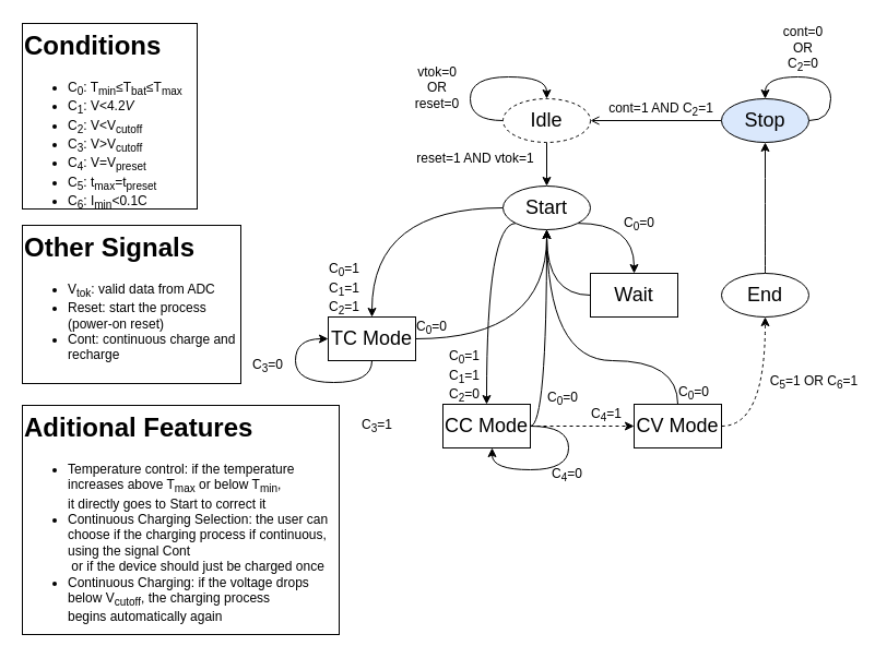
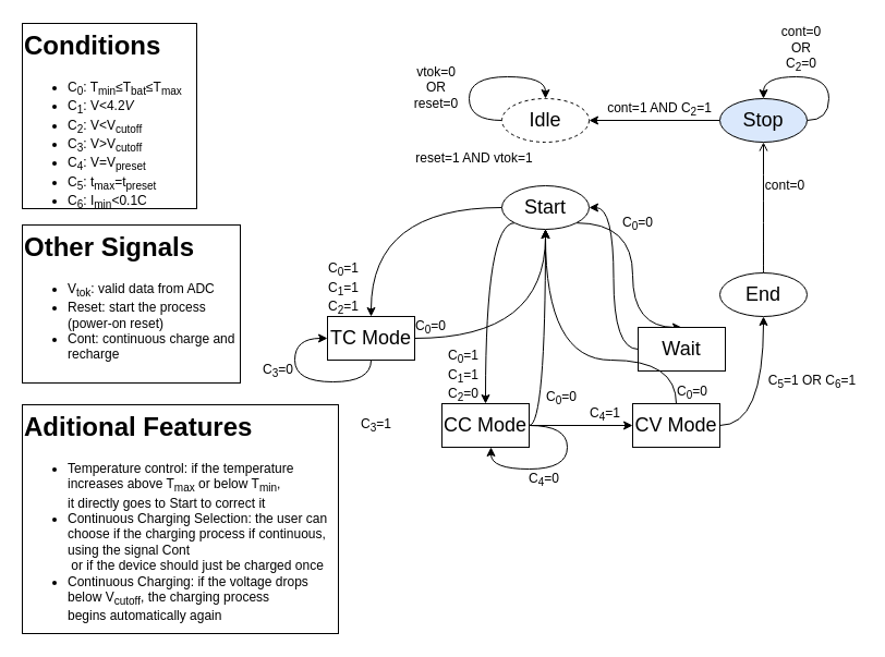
  <mxCell id="0" />
  <mxCell id="1" parent="0" />
- <mxCell id="2" style="edgeStyle=orthogonalEdgeStyle;rounded=0;orthogonalLoop=1;jettySize=auto;html=1;entryX=0.5;entryY=0;entryDx=0;entryDy=0;" parent="1" source="4" target="10" edge="1"><mxGeometry relative="1" as="geometry" /></mxCell>
  <mxCell id="3" style="edgeStyle=orthogonalEdgeStyle;rounded=0;orthogonalLoop=1;jettySize=auto;html=1;entryX=0.5;entryY=0;entryDx=0;entryDy=0;curved=1;" parent="1" source="4" target="4" edge="1"><mxGeometry relative="1" as="geometry"><mxPoint x="450" y="70" as="targetPoint" /><Array as="points"><mxPoint x="430" y="110" /><mxPoint x="430" y="70" /><mxPoint x="500" y="70" /></Array></mxGeometry></mxCell>
  <mxCell id="4" value="&lt;font style=&quot;font-size: 18px;&quot;&gt;Idle&lt;/font&gt;" style="ellipse;whiteSpace=wrap;html=1;dashed=1;" parent="1" vertex="1"><mxGeometry x="460" y="90" width="80" height="40" as="geometry" /></mxCell>
  <mxCell id="5" value="&lt;h1 style=&quot;margin-top: 0px;&quot;&gt;Conditions&lt;/h1&gt;&lt;ul&gt;&lt;li&gt;C&lt;sub&gt;0&lt;/sub&gt;: T&lt;sub&gt;min&lt;/sub&gt;≤T&lt;sub&gt;bat&lt;/sub&gt;≤T&lt;sub&gt;max&lt;/sub&gt;&lt;/li&gt;&lt;li&gt;C&lt;sub&gt;1&lt;/sub&gt;: V&amp;lt;4.2&lt;i&gt;V&lt;/i&gt;&lt;/li&gt;&lt;li&gt;C&lt;sub&gt;2&lt;/sub&gt;: V&amp;lt;V&lt;sub&gt;cutoff&lt;/sub&gt;&lt;/li&gt;&lt;li&gt;C&lt;sub&gt;3&lt;/sub&gt;: V&amp;gt;V&lt;sub&gt;cutoff&lt;/sub&gt;&lt;/li&gt;&lt;li&gt;C&lt;sub&gt;4&lt;/sub&gt;: V=V&lt;sub&gt;preset&lt;/sub&gt;&lt;/li&gt;&lt;li&gt;C&lt;sub&gt;5&lt;/sub&gt;: t&lt;sub&gt;max&lt;/sub&gt;=t&lt;sub&gt;preset&lt;/sub&gt;&lt;/li&gt;&lt;li&gt;C&lt;sub&gt;6&lt;/sub&gt;: I&lt;sub&gt;min&lt;/sub&gt;&amp;lt;0.1C&lt;br&gt;&lt;/li&gt;&lt;/ul&gt;" style="text;html=1;whiteSpace=wrap;overflow=hidden;rounded=0;strokeColor=default;fillColor=default;" parent="1" vertex="1"><mxGeometry x="20" y="21" width="160" height="170" as="geometry" /></mxCell>
  <mxCell id="6" style="edgeStyle=orthogonalEdgeStyle;rounded=0;orthogonalLoop=1;jettySize=auto;html=1;exitX=1;exitY=1;exitDx=0;exitDy=0;entryX=0.5;entryY=0;entryDx=0;entryDy=0;curved=1;" parent="1" source="10" target="12" edge="1"><mxGeometry relative="1" as="geometry"><Array as="points"><mxPoint x="580" y="204" /></Array></mxGeometry></mxCell>
  <mxCell id="7" style="edgeStyle=orthogonalEdgeStyle;rounded=0;orthogonalLoop=1;jettySize=auto;html=1;entryX=0;entryY=0.5;entryDx=0;entryDy=0;startArrow=classic;startFill=1;endArrow=none;endFill=0;curved=1;" parent="1" source="10" target="12" edge="1"><mxGeometry relative="1" as="geometry" /></mxCell>
  <mxCell id="8" style="edgeStyle=orthogonalEdgeStyle;rounded=0;orthogonalLoop=1;jettySize=auto;html=1;exitX=0;exitY=1;exitDx=0;exitDy=0;curved=1;entryX=0.5;entryY=0;entryDx=0;entryDy=0;" parent="1" source="10" target="16" edge="1"><mxGeometry relative="1" as="geometry"><Array as="points"><mxPoint x="445" y="204" /></Array><mxPoint x="450" y="350" as="targetPoint" /></mxGeometry></mxCell>
  <mxCell id="9" style="edgeStyle=orthogonalEdgeStyle;rounded=0;orthogonalLoop=1;jettySize=auto;html=1;entryX=0.5;entryY=0;entryDx=0;entryDy=0;curved=1;" parent="1" source="10" target="20" edge="1"><mxGeometry relative="1" as="geometry" /></mxCell>
  <mxCell id="10" value="&lt;font style=&quot;font-size: 18px;&quot;&gt;Start&lt;/font&gt;" style="ellipse;whiteSpace=wrap;html=1;" parent="1" vertex="1"><mxGeometry x="460" y="170" width="80" height="40" as="geometry" /></mxCell>
  <mxCell id="11" value="&lt;div&gt;C&lt;sub&gt;0&lt;/sub&gt;=1&lt;/div&gt;&lt;div&gt;C&lt;sub&gt;1&lt;/sub&gt;=1&lt;/div&gt;&lt;div&gt;C&lt;sub&gt;2&lt;/sub&gt;=1&lt;br&gt;&lt;/div&gt;" style="text;html=1;align=center;verticalAlign=middle;whiteSpace=wrap;rounded=0;" parent="1" vertex="1"><mxGeometry x="300" y="240" width="30" height="50" as="geometry" /></mxCell>
- <mxCell id="12" value="&lt;font style=&quot;font-size: 18px;&quot;&gt;Wait&lt;/font&gt;" style="whiteSpace=wrap;html=1;rounded=0;" parent="1" vertex="1"><mxGeometry x="540" y="250" width="80" height="40" as="geometry" /></mxCell>
- <mxCell id="14" style="edgeStyle=orthogonalEdgeStyle;rounded=0;orthogonalLoop=1;jettySize=auto;html=1;dashed=1;" parent="1" source="16" target="23" edge="1"><mxGeometry relative="1" as="geometry" /></mxCell>
+ <mxCell id="12" value="&lt;font style=&quot;font-size: 18px;&quot;&gt;Wait&lt;/font&gt;" style="whiteSpace=wrap;html=1;rounded=0;" parent="1" vertex="1"><mxGeometry x="585" y="300" width="80" height="40" as="geometry" /></mxCell>
+ <mxCell id="13" value="cont=0" style="text;html=1;align=center;verticalAlign=middle;whiteSpace=wrap;rounded=0;" parent="1" vertex="1"><mxGeometry x="700" y="160" width="40" height="20" as="geometry" /></mxCell>
+ <mxCell id="14" style="edgeStyle=orthogonalEdgeStyle;rounded=0;orthogonalLoop=1;jettySize=auto;html=1;" parent="1" source="16" target="23" edge="1"><mxGeometry relative="1" as="geometry" /></mxCell>
  <mxCell id="15" style="edgeStyle=orthogonalEdgeStyle;rounded=0;orthogonalLoop=1;jettySize=auto;html=1;entryX=0.5;entryY=1;entryDx=0;entryDy=0;curved=1;" parent="1" source="16" target="10" edge="1"><mxGeometry relative="1" as="geometry"><Array as="points"><mxPoint x="500" y="390" /></Array></mxGeometry></mxCell>
  <mxCell id="16" value="&lt;font style=&quot;font-size: 18px;&quot;&gt;CC Mode&lt;/font&gt;" style="whiteSpace=wrap;html=1;rounded=0;" parent="1" vertex="1"><mxGeometry x="405" y="370" width="80" height="40" as="geometry" /></mxCell>
- <mxCell id="17" style="edgeStyle=orthogonalEdgeStyle;rounded=0;orthogonalLoop=1;jettySize=auto;html=1;entryX=0.5;entryY=1;entryDx=0;entryDy=0;curved=1;" parent="1" source="18" target="37" edge="1"><mxGeometry relative="1" as="geometry" /></mxCell>
+ <mxCell id="17" style="edgeStyle=orthogonalEdgeStyle;rounded=0;orthogonalLoop=1;jettySize=auto;html=1;entryX=0.5;entryY=1;entryDx=0;entryDy=0;curved=1;endArrow=open;" parent="1" source="18" target="37" edge="1"><mxGeometry relative="1" as="geometry" /></mxCell>
  <mxCell id="18" value="&lt;font style=&quot;font-size: 18px;&quot;&gt;End&lt;/font&gt;" style="ellipse;whiteSpace=wrap;html=1;" parent="1" vertex="1"><mxGeometry x="660" y="250" width="80" height="40" as="geometry" /></mxCell>
  <mxCell id="19" style="edgeStyle=orthogonalEdgeStyle;rounded=0;orthogonalLoop=1;jettySize=auto;html=1;entryX=0.5;entryY=1;entryDx=0;entryDy=0;curved=1;" parent="1" source="20" target="10" edge="1"><mxGeometry relative="1" as="geometry" /></mxCell>
  <mxCell id="20" value="&lt;font style=&quot;font-size: 18px;&quot;&gt;TC Mode&lt;/font&gt;" style="whiteSpace=wrap;html=1;rounded=0;" parent="1" vertex="1"><mxGeometry x="300" y="290" width="80" height="40" as="geometry" /></mxCell>
- <mxCell id="21" style="edgeStyle=orthogonalEdgeStyle;rounded=0;orthogonalLoop=1;jettySize=auto;html=1;curved=1;entryX=0.5;entryY=1;entryDx=0;entryDy=0;dashed=1;" parent="1" source="23" target="18" edge="1"><mxGeometry relative="1" as="geometry"><Array as="points"><mxPoint x="700" y="390" /></Array></mxGeometry></mxCell>
- <mxCell id="22" style="edgeStyle=orthogonalEdgeStyle;rounded=0;orthogonalLoop=1;jettySize=auto;html=1;entryX=0.5;entryY=1;entryDx=0;entryDy=0;curved=1;endArrow=none;" parent="1" source="23" target="10" edge="1"><mxGeometry relative="1" as="geometry"><Array as="points"><mxPoint x="620" y="330" /><mxPoint x="500" y="330" /></Array></mxGeometry></mxCell>
+ <mxCell id="21" style="edgeStyle=orthogonalEdgeStyle;rounded=0;orthogonalLoop=1;jettySize=auto;html=1;curved=1;entryX=0.5;entryY=1;entryDx=0;entryDy=0;" parent="1" source="23" target="18" edge="1"><mxGeometry relative="1" as="geometry"><Array as="points"><mxPoint x="700" y="390" /></Array></mxGeometry></mxCell>
+ <mxCell id="22" style="edgeStyle=orthogonalEdgeStyle;rounded=0;orthogonalLoop=1;jettySize=auto;html=1;entryX=0.5;entryY=1;entryDx=0;entryDy=0;curved=1;" parent="1" source="23" target="10" edge="1"><mxGeometry relative="1" as="geometry"><Array as="points"><mxPoint x="620" y="330" /><mxPoint x="500" y="330" /></Array></mxGeometry></mxCell>
  <mxCell id="23" value="&lt;font style=&quot;font-size: 18px;&quot;&gt;CV Mode&lt;/font&gt;" style="whiteSpace=wrap;html=1;rounded=0;" parent="1" vertex="1"><mxGeometry x="580" y="370" width="80" height="40" as="geometry" /></mxCell>
  <mxCell id="24" style="edgeStyle=orthogonalEdgeStyle;rounded=0;orthogonalLoop=1;jettySize=auto;html=1;entryX=0;entryY=0.5;entryDx=0;entryDy=0;curved=1;" parent="1" target="20" edge="1"><mxGeometry relative="1" as="geometry"><mxPoint x="340" y="330" as="sourcePoint" /><Array as="points"><mxPoint x="340" y="330" /><mxPoint x="340" y="350" /><mxPoint x="270" y="350" /><mxPoint x="270" y="310" /></Array></mxGeometry></mxCell>
  <mxCell id="25" style="edgeStyle=orthogonalEdgeStyle;rounded=0;orthogonalLoop=1;jettySize=auto;html=1;curved=1;" parent="1" source="16" edge="1"><mxGeometry relative="1" as="geometry"><Array as="points"><mxPoint x="520" y="390" /><mxPoint x="520" y="430" /><mxPoint x="450" y="430" /><mxPoint x="450" y="410" /></Array><mxPoint x="450" y="410" as="targetPoint" /></mxGeometry></mxCell>
  <mxCell id="26" value="&lt;div&gt;C&lt;sub&gt;0&lt;/sub&gt;=1&lt;/div&gt;&lt;div&gt;C&lt;sub&gt;1&lt;/sub&gt;=1&lt;/div&gt;&lt;div&gt;C&lt;sub&gt;2&lt;/sub&gt;=0&lt;br&gt;&lt;/div&gt;" style="text;html=1;align=center;verticalAlign=middle;whiteSpace=wrap;rounded=0;" parent="1" vertex="1"><mxGeometry x="410" y="320" width="30" height="50" as="geometry" /></mxCell>
  <mxCell id="27" value="&lt;div&gt;C&lt;sub&gt;0&lt;/sub&gt;=0&lt;/div&gt;" style="text;html=1;align=center;verticalAlign=middle;whiteSpace=wrap;rounded=0;" parent="1" vertex="1"><mxGeometry x="570" y="195" width="30" height="20" as="geometry" /></mxCell>
- <mxCell id="28" value="&lt;div&gt;C&lt;sub&gt;3&lt;/sub&gt;=0&lt;/div&gt;" style="text;html=1;align=center;verticalAlign=middle;whiteSpace=wrap;rounded=0;" parent="1" vertex="1"><mxGeometry x="230" y="325" width="30" height="20" as="geometry" /></mxCell>
+ <mxCell id="28" value="&lt;div&gt;C&lt;sub&gt;3&lt;/sub&gt;=0&lt;/div&gt;" style="text;html=1;align=center;verticalAlign=middle;whiteSpace=wrap;rounded=0;" parent="1" vertex="1"><mxGeometry x="240" y="330" width="30" height="20" as="geometry" /></mxCell>
  <mxCell id="29" value="&lt;div&gt;C&lt;sub&gt;3&lt;/sub&gt;=1&lt;/div&gt;" style="text;html=1;align=center;verticalAlign=middle;whiteSpace=wrap;rounded=0;" parent="1" vertex="1"><mxGeometry x="330" y="380" width="30" height="20" as="geometry" /></mxCell>
- <mxCell id="30" value="&lt;div&gt;C&lt;sub&gt;4&lt;/sub&gt;=0&lt;/div&gt;" style="text;html=1;align=center;verticalAlign=middle;whiteSpace=wrap;rounded=0;" parent="1" vertex="1"><mxGeometry x="504" y="425" width="30" height="20" as="geometry" /></mxCell>
+ <mxCell id="30" value="&lt;div&gt;C&lt;sub&gt;4&lt;/sub&gt;=0&lt;/div&gt;" style="text;html=1;align=center;verticalAlign=middle;whiteSpace=wrap;rounded=0;" parent="1" vertex="1"><mxGeometry x="484" y="430" width="30" height="20" as="geometry" /></mxCell>
  <mxCell id="31" value="&lt;div&gt;C&lt;sub&gt;4&lt;/sub&gt;=1&lt;/div&gt;" style="text;html=1;align=center;verticalAlign=middle;whiteSpace=wrap;rounded=0;" parent="1" vertex="1"><mxGeometry x="540" y="370" width="30" height="20" as="geometry" /></mxCell>
  <mxCell id="32" value="&lt;div&gt;C&lt;sub&gt;5&lt;/sub&gt;=1 OR C&lt;sub&gt;6&lt;/sub&gt;=1&lt;/div&gt;" style="text;html=1;align=center;verticalAlign=middle;whiteSpace=wrap;rounded=0;" parent="1" vertex="1"><mxGeometry x="700" y="340" width="90" height="20" as="geometry" /></mxCell>
  <mxCell id="33" value="&lt;h1 style=&quot;margin-top: 0px;&quot;&gt;Other Signals&lt;br&gt;&lt;/h1&gt;&lt;ul&gt;&lt;li&gt;V&lt;sub&gt;tok&lt;/sub&gt;: valid data from ADC&lt;/li&gt;&lt;li&gt;Reset: start the process (power-on reset)&lt;br&gt;&lt;/li&gt;&lt;li&gt;Cont: continuous charge and recharge&lt;br&gt;&lt;/li&gt;&lt;/ul&gt;" style="text;html=1;whiteSpace=wrap;overflow=hidden;rounded=0;strokeColor=default;fillColor=default;" parent="1" vertex="1"><mxGeometry x="20" y="206" width="200" height="145" as="geometry" /></mxCell>
  <mxCell id="34" value="reset=1 AND vtok=1" style="text;html=1;align=center;verticalAlign=middle;whiteSpace=wrap;rounded=0;" parent="1" vertex="1"><mxGeometry x="380" y="130" width="110" height="30" as="geometry" /></mxCell>
  <mxCell id="35" style="edgeStyle=orthogonalEdgeStyle;rounded=0;orthogonalLoop=1;jettySize=auto;html=1;entryX=0.5;entryY=0;entryDx=0;entryDy=0;curved=1;" parent="1" source="37" target="37" edge="1"><mxGeometry relative="1" as="geometry"><mxPoint x="750" y="80" as="targetPoint" /><Array as="points"><mxPoint x="760" y="110" /><mxPoint x="760" y="70" /><mxPoint x="700" y="70" /></Array></mxGeometry></mxCell>
- <mxCell id="36" style="edgeStyle=orthogonalEdgeStyle;rounded=0;orthogonalLoop=1;jettySize=auto;html=1;entryX=1;entryY=0.5;entryDx=0;entryDy=0;endArrow=open;" parent="1" source="37" target="4" edge="1"><mxGeometry relative="1" as="geometry" /></mxCell>
+ <mxCell id="36" style="edgeStyle=orthogonalEdgeStyle;rounded=0;orthogonalLoop=1;jettySize=auto;html=1;entryX=1;entryY=0.5;entryDx=0;entryDy=0;" parent="1" source="37" target="4" edge="1"><mxGeometry relative="1" as="geometry" /></mxCell>
  <mxCell id="37" value="&lt;font style=&quot;font-size: 18px;&quot;&gt;Stop&lt;/font&gt;" style="ellipse;whiteSpace=wrap;html=1;fillColor=#dae8fc;" parent="1" vertex="1"><mxGeometry x="660" y="90" width="80" height="40" as="geometry" /></mxCell>
  <mxCell id="38" value="cont=0 OR C&lt;sub&gt;2&lt;/sub&gt;=0" style="text;html=1;align=center;verticalAlign=middle;whiteSpace=wrap;rounded=0;" parent="1" vertex="1"><mxGeometry x="710" y="20" width="50" height="50" as="geometry" /></mxCell>
  <mxCell id="39" value="vtok=0 OR reset=0" style="text;html=1;align=center;verticalAlign=middle;whiteSpace=wrap;rounded=0;" parent="1" vertex="1"><mxGeometry x="380" y="60" width="40" height="40" as="geometry" /></mxCell>
  <mxCell id="40" value="cont=1 AND C&lt;sub&gt;2&lt;/sub&gt;=1" style="text;html=1;align=center;verticalAlign=middle;whiteSpace=wrap;rounded=0;" parent="1" vertex="1"><mxGeometry x="550" y="90" width="110" height="20" as="geometry" /></mxCell>
  <mxCell id="41" value="&lt;div&gt;C&lt;sub&gt;0&lt;/sub&gt;=0&lt;/div&gt;" style="text;html=1;align=center;verticalAlign=middle;whiteSpace=wrap;rounded=0;" parent="1" vertex="1"><mxGeometry x="500" y="355" width="30" height="20" as="geometry" /></mxCell>
  <mxCell id="42" value="&lt;div&gt;C&lt;sub&gt;0&lt;/sub&gt;=0&lt;/div&gt;" style="text;html=1;align=center;verticalAlign=middle;whiteSpace=wrap;rounded=0;" parent="1" vertex="1"><mxGeometry x="380" y="290" width="30" height="20" as="geometry" /></mxCell>
  <mxCell id="43" value="&lt;div&gt;C&lt;sub&gt;0&lt;/sub&gt;=0&lt;/div&gt;" style="text;html=1;align=center;verticalAlign=middle;whiteSpace=wrap;rounded=0;" parent="1" vertex="1"><mxGeometry x="620" y="350" width="30" height="20" as="geometry" /></mxCell>
  <mxCell id="44" value="&lt;h1 style=&quot;margin-top: 0px;&quot;&gt;Aditional Features&lt;/h1&gt;&lt;ul&gt;&lt;li&gt;&lt;div align=&quot;left&quot;&gt;Temperature control: if the temperature increases above T&lt;sub&gt;max&lt;/sub&gt; or below T&lt;sub&gt;min&lt;/sub&gt;,&amp;nbsp;&lt;/div&gt;&lt;div align=&quot;left&quot;&gt;it directly goes to Start to correct it&lt;/div&gt;&lt;/li&gt;&lt;li&gt;&lt;div align=&quot;left&quot;&gt;Continuous Charging Selection: the user can choose if the charging process if continuous, using the signal Cont&lt;br&gt;&lt;/div&gt;&lt;div align=&quot;left&quot;&gt;&amp;nbsp;or if the device should just be charged once&lt;/div&gt;&lt;/li&gt;&lt;li&gt;&lt;div align=&quot;left&quot;&gt;Continuous Charging: if the voltage drops below V&lt;sub&gt;cutoff&lt;/sub&gt;, the charging process&amp;nbsp;&lt;/div&gt;&lt;div align=&quot;left&quot;&gt;begins automatically again&lt;br&gt; &lt;/div&gt;&lt;/li&gt;&lt;/ul&gt;" style="text;html=1;whiteSpace=wrap;overflow=hidden;rounded=0;strokeColor=default;fillColor=default;" parent="1" vertex="1"><mxGeometry x="20" y="371" width="290" height="210" as="geometry" /></mxCell>
